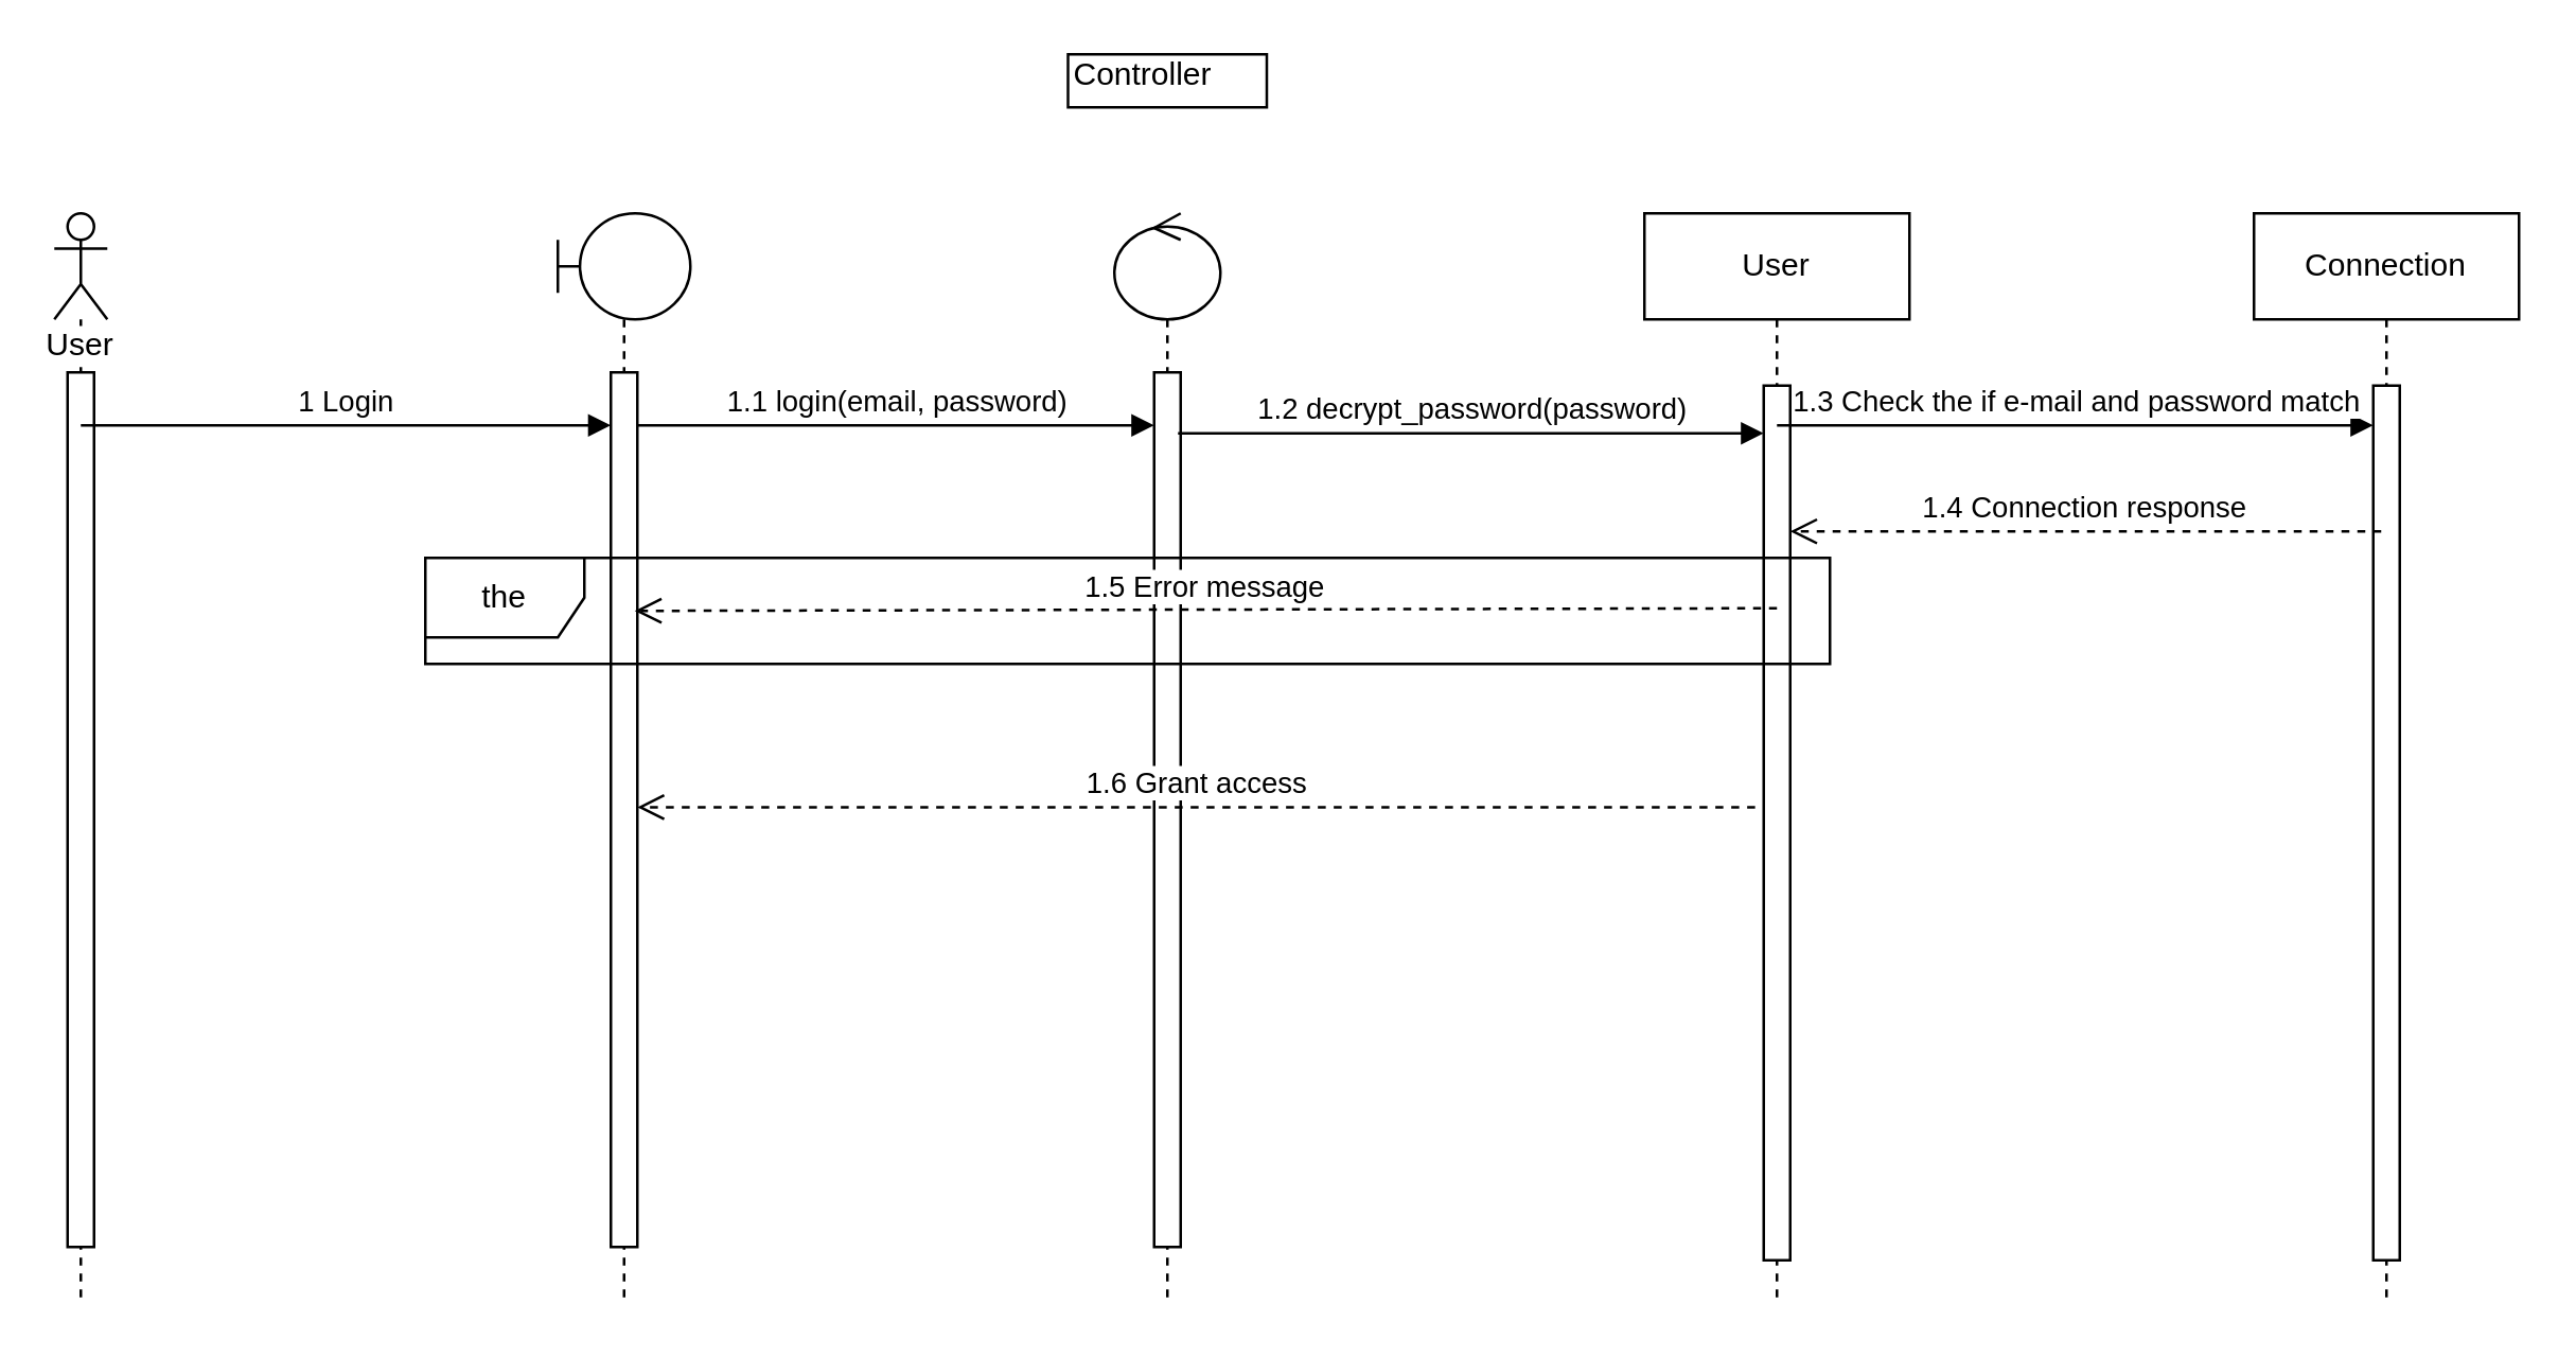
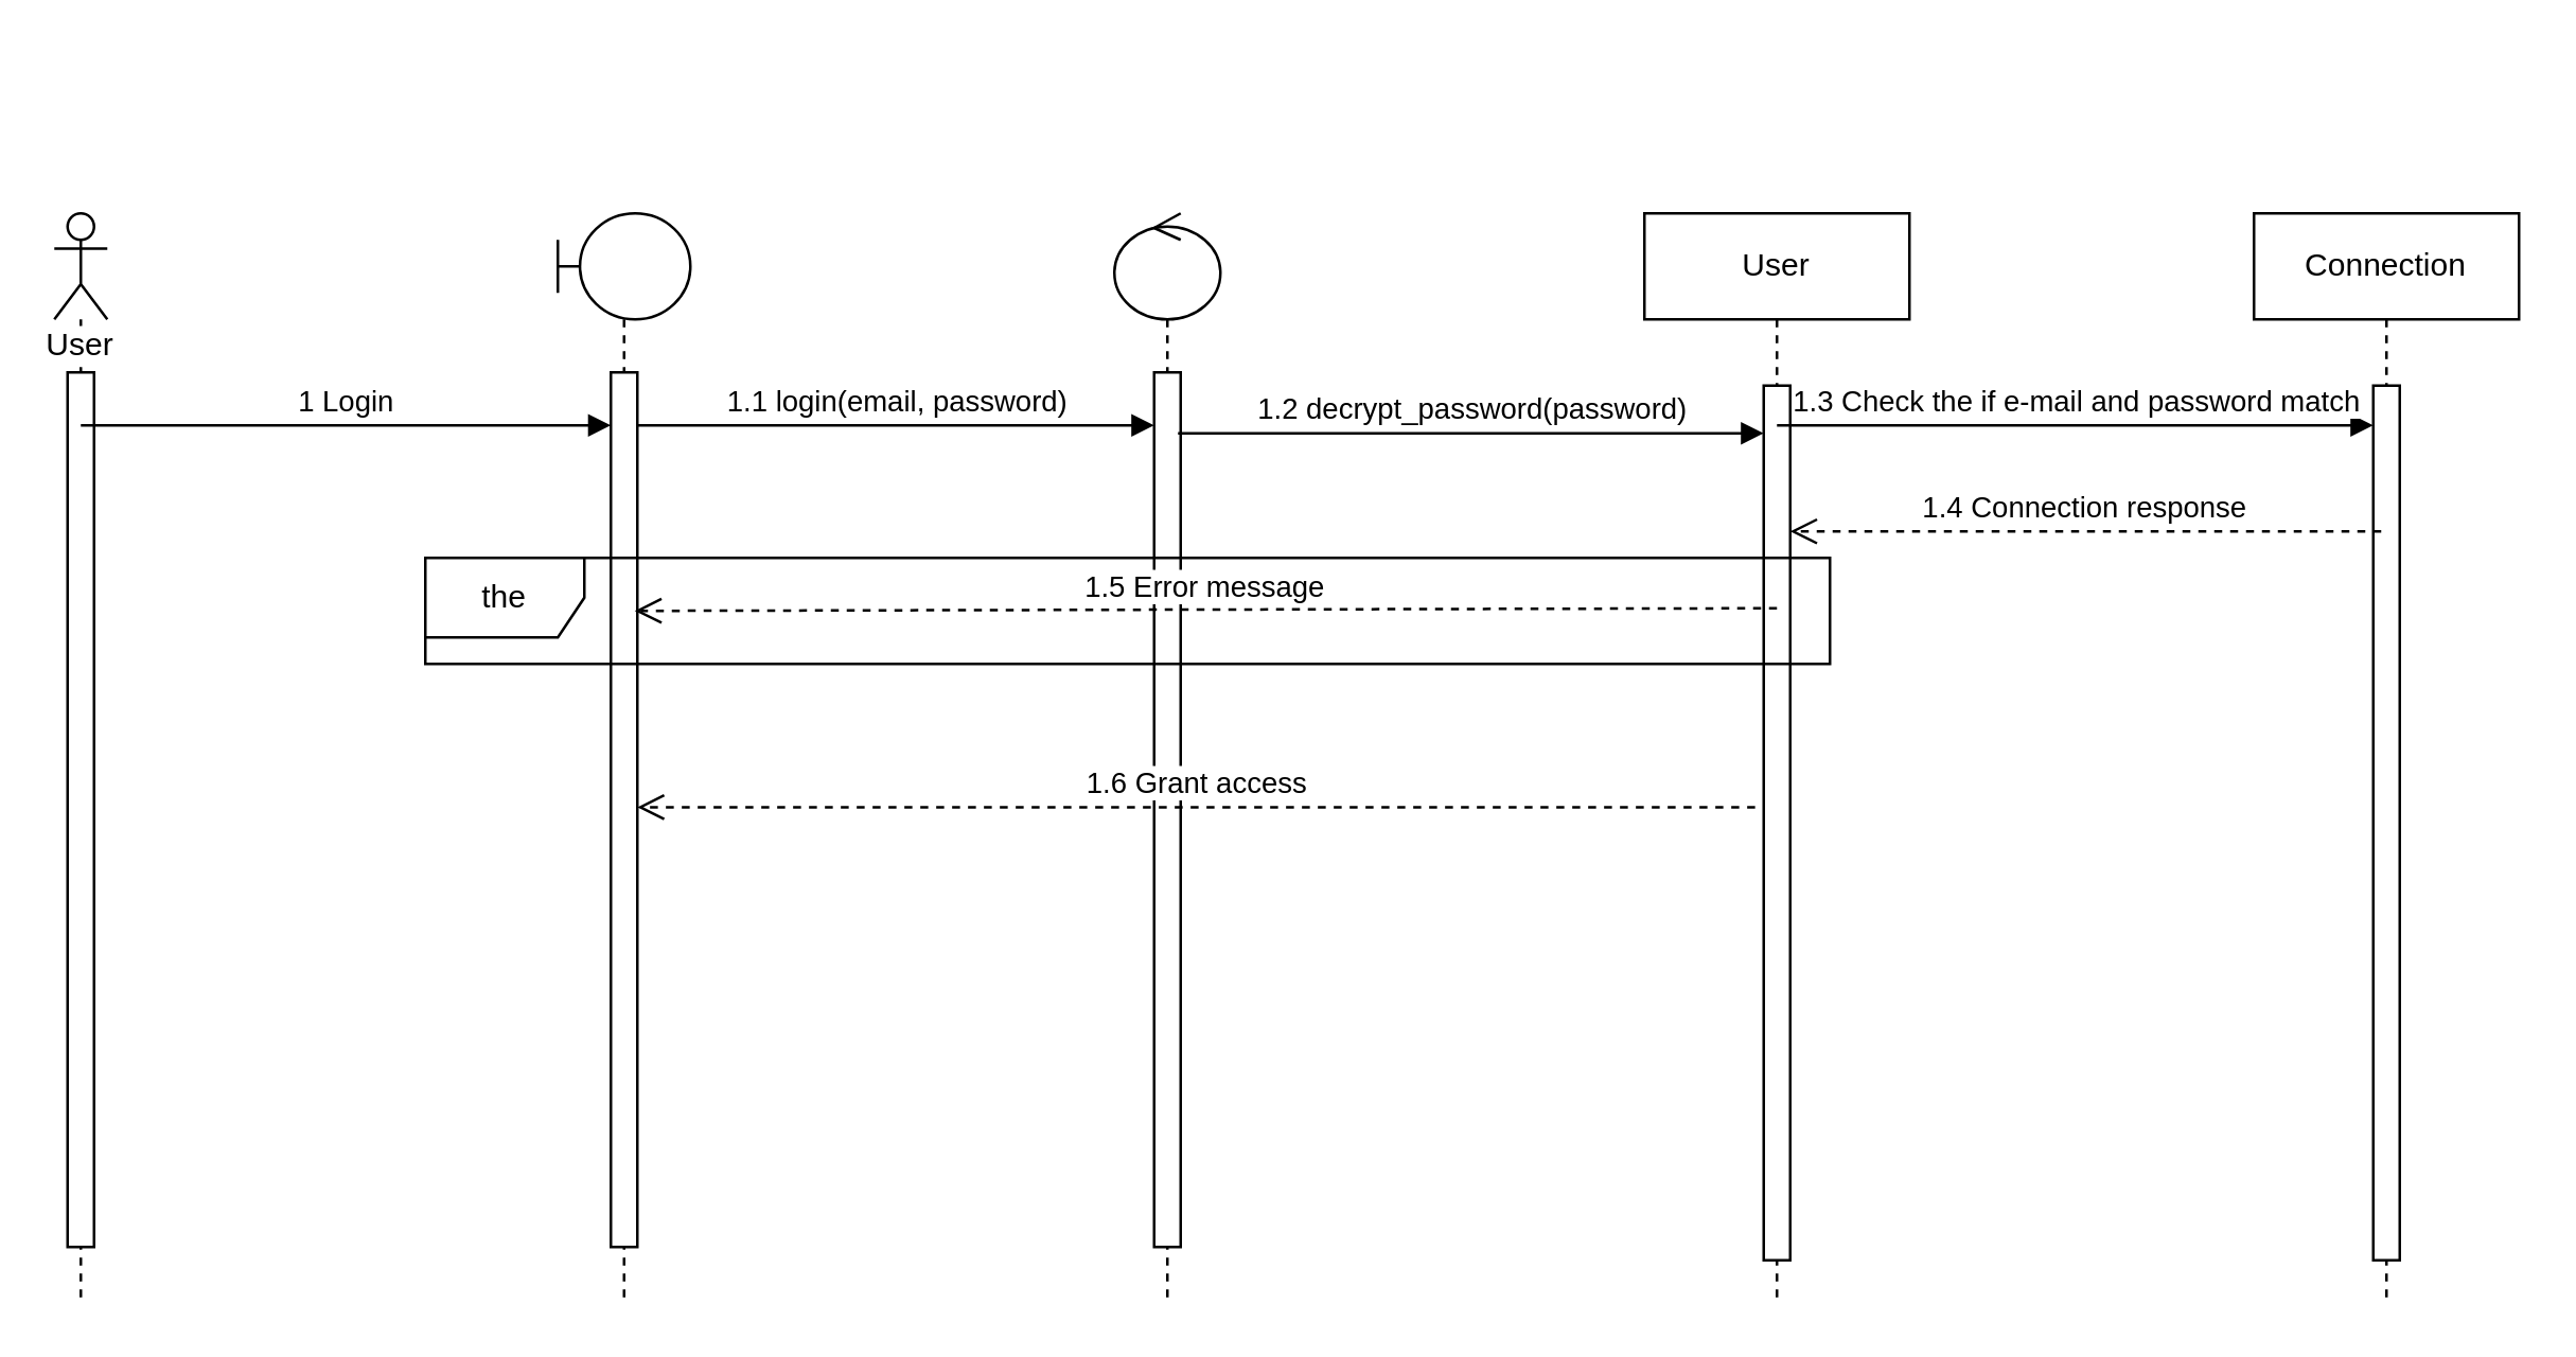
  <mxCell id="0" />
  <mxCell id="1" parent="0" />
  <mxCell id="2" value="User" style="shape=umlLifeline;participant=umlActor;perimeter=lifelinePerimeter;whiteSpace=wrap;html=1;container=1;collapsible=0;recursiveResize=0;verticalAlign=top;spacingTop=36;labelBackgroundColor=#ffffff;outlineConnect=0;" parent="1" vertex="1"><mxGeometry x="20" y="80" width="20" height="410" as="geometry" /></mxCell>
  <mxCell id="3" value="" style="html=1;points=[];perimeter=orthogonalPerimeter;" parent="2" vertex="1"><mxGeometry x="5" y="60" width="10" height="330" as="geometry" /></mxCell>
  <mxCell id="4" value="1 Login" style="html=1;verticalAlign=bottom;endArrow=block;" parent="2" target="6" edge="1"><mxGeometry width="80" relative="1" as="geometry"><mxPoint x="10" y="80" as="sourcePoint" /><mxPoint x="90" y="80" as="targetPoint" /></mxGeometry></mxCell>
  <mxCell id="5" value="" style="shape=umlLifeline;participant=umlBoundary;perimeter=lifelinePerimeter;whiteSpace=wrap;html=1;container=1;collapsible=0;recursiveResize=0;verticalAlign=top;spacingTop=36;labelBackgroundColor=#ffffff;outlineConnect=0;" parent="1" vertex="1"><mxGeometry x="210" y="80" width="50" height="410" as="geometry" /></mxCell>
  <mxCell id="6" value="" style="html=1;points=[];perimeter=orthogonalPerimeter;" parent="5" vertex="1"><mxGeometry x="20" y="60" width="10" height="330" as="geometry" /></mxCell>
  <mxCell id="7" value="1.1 login(email, password)" style="html=1;verticalAlign=bottom;endArrow=block;" parent="5" target="9" edge="1"><mxGeometry width="80" relative="1" as="geometry"><mxPoint x="30" y="80" as="sourcePoint" /><mxPoint x="110" y="80" as="targetPoint" /></mxGeometry></mxCell>
  <mxCell id="8" value="" style="shape=umlLifeline;participant=umlControl;perimeter=lifelinePerimeter;whiteSpace=wrap;html=1;container=1;collapsible=0;recursiveResize=0;verticalAlign=top;spacingTop=36;labelBackgroundColor=#ffffff;outlineConnect=0;" parent="1" vertex="1"><mxGeometry x="420" y="80" width="40" height="410" as="geometry" /></mxCell>
  <mxCell id="9" value="" style="html=1;points=[];perimeter=orthogonalPerimeter;" parent="8" vertex="1"><mxGeometry x="15" y="60" width="10" height="330" as="geometry" /></mxCell>
  <mxCell id="10" value="User" style="shape=umlLifeline;perimeter=lifelinePerimeter;whiteSpace=wrap;html=1;container=1;collapsible=0;recursiveResize=0;outlineConnect=0;" parent="1" vertex="1"><mxGeometry x="620" y="80" width="100" height="410" as="geometry" /></mxCell>
  <mxCell id="11" value="" style="html=1;points=[];perimeter=orthogonalPerimeter;" parent="10" vertex="1"><mxGeometry x="45" y="65" width="10" height="330" as="geometry" /></mxCell>
  <mxCell id="12" value="1.3 Check the if e-mail and password match" style="html=1;verticalAlign=bottom;endArrow=block;" parent="10" target="15" edge="1"><mxGeometry width="80" relative="1" as="geometry"><mxPoint x="50" y="80" as="sourcePoint" /><mxPoint x="130" y="80" as="targetPoint" /></mxGeometry></mxCell>
- <mxCell id="13" value="Controller" style="shape=note;whiteSpace=wrap;html=1;size=0;verticalAlign=top;align=left;spacingTop=-6;" parent="1" vertex="1"><mxGeometry x="402.5" y="20" width="75" height="20" as="geometry" /></mxCell>
  <mxCell id="14" value="Connection" style="shape=umlLifeline;perimeter=lifelinePerimeter;whiteSpace=wrap;html=1;container=1;collapsible=0;recursiveResize=0;outlineConnect=0;" parent="1" vertex="1"><mxGeometry x="850" y="80" width="100" height="410" as="geometry" /></mxCell>
  <mxCell id="15" value="" style="html=1;points=[];perimeter=orthogonalPerimeter;" parent="14" vertex="1"><mxGeometry x="45" y="65" width="10" height="330" as="geometry" /></mxCell>
  <mxCell id="16" value="1.2 decrypt_password(password)" style="html=1;verticalAlign=bottom;endArrow=block;" parent="1" target="11" edge="1"><mxGeometry width="80" relative="1" as="geometry"><mxPoint x="444" y="163" as="sourcePoint" /><mxPoint x="530" y="160" as="targetPoint" /></mxGeometry></mxCell>
  <mxCell id="17" value="the" style="shape=umlFrame;whiteSpace=wrap;html=1;" parent="1" vertex="1"><mxGeometry x="160" y="210" width="530" height="40" as="geometry" /></mxCell>
  <mxCell id="18" value="1.5 Error message" style="html=1;verticalAlign=bottom;endArrow=open;dashed=1;endSize=8;entryX=0.926;entryY=0.307;entryDx=0;entryDy=0;entryPerimeter=0;" parent="1" edge="1"><mxGeometry relative="1" as="geometry"><mxPoint x="670" y="229" as="sourcePoint" /><mxPoint x="239" y="230" as="targetPoint" /></mxGeometry></mxCell>
  <mxCell id="19" value="1.6 Grant access&lt;br&gt;" style="html=1;verticalAlign=bottom;endArrow=open;dashed=1;endSize=8;exitX=-0.324;exitY=0.482;exitDx=0;exitDy=0;exitPerimeter=0;" parent="1" source="11" target="6" edge="1"><mxGeometry relative="1" as="geometry"><mxPoint x="666" y="310" as="sourcePoint" /><mxPoint x="244" y="310" as="targetPoint" /><Array as="points" /></mxGeometry></mxCell>
  <mxCell id="20" value="1.4 Connection response" style="html=1;verticalAlign=bottom;endArrow=open;dashed=1;endSize=8;" parent="1" edge="1"><mxGeometry relative="1" as="geometry"><mxPoint x="898" y="200" as="sourcePoint" /><mxPoint x="675" y="200" as="targetPoint" /></mxGeometry></mxCell>
